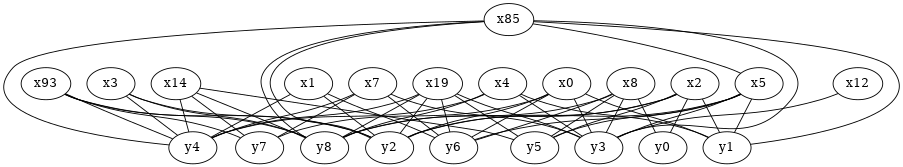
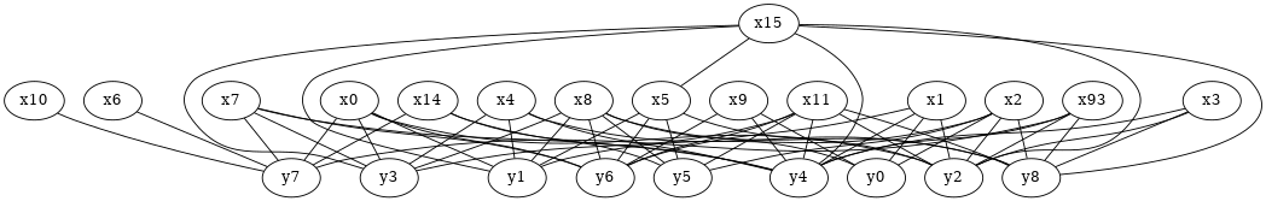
  strict graph {
    x0
    y6
    y3
    y7
    y1
    y2
+   x10
    x3
    y4
    y8
    x14
    y5
    n13 [label=x93]
-   x15 [label=x85]
+   x6
+   x15
    x5
    x2
    y0
    x7
-   x12
    x1
-   x11 [label=x19]
+   x11
    x4
+   x9
    x8
    x0 -- y6
    x0 -- y3
    x0 -- y7
    x0 -- y1
    x0 -- y2
+   x10 -- y7
    x3 -- y2
    x3 -- y4
    x3 -- y8
    x14 -- y7
    x14 -- y4
-   x14 -- y8
    x14 -- y5
    n13 -- y7
    n13 -- y2
    n13 -- y4
    n13 -- y8
+   x6 -- y7
    x15 -- y3
    x15 -- y1
    x15 -- y2
    x15 -- y4
    x15 -- y8
    x15 -- x5
    x5 -- y6
-   x5 -- y3
    x5 -- y1
    x5 -- y2
    x5 -- y5
    x2 -- y1
    x2 -- y2
    x2 -- y8
    x2 -- y5
    x2 -- y0
    x7 -- y6
    x7 -- y3
    x7 -- y7
    x7 -- y4
-   x12 -- y3
    x1 -- y6
    x1 -- y2
    x1 -- y4
+   x1 -- y0
    x11 -- y6
    x11 -- y3
    x11 -- y2
    x11 -- y4
    x11 -- y8
    x11 -- y5
    x4 -- y3
    x4 -- y1
    x4 -- y4
    x4 -- y8
+   x9 -- y6
+   x9 -- y4
+   x9 -- y0
    x8 -- y6
    x8 -- y3
+   x8 -- y1
    x8 -- y8
    x8 -- y5
    x8 -- y0
  }
